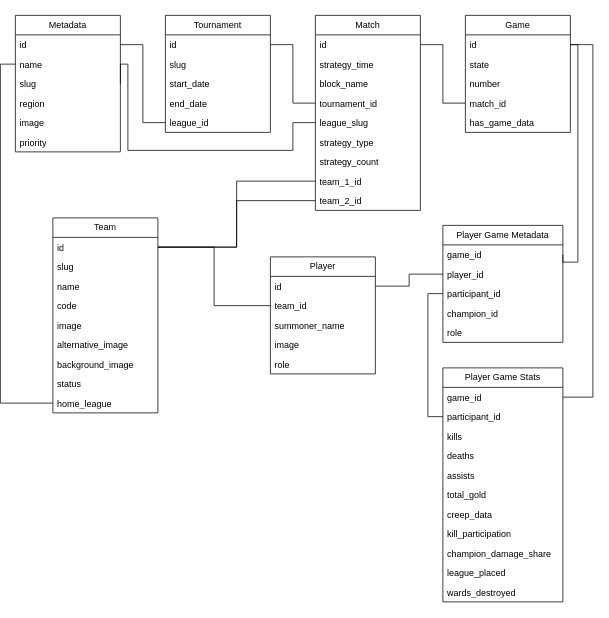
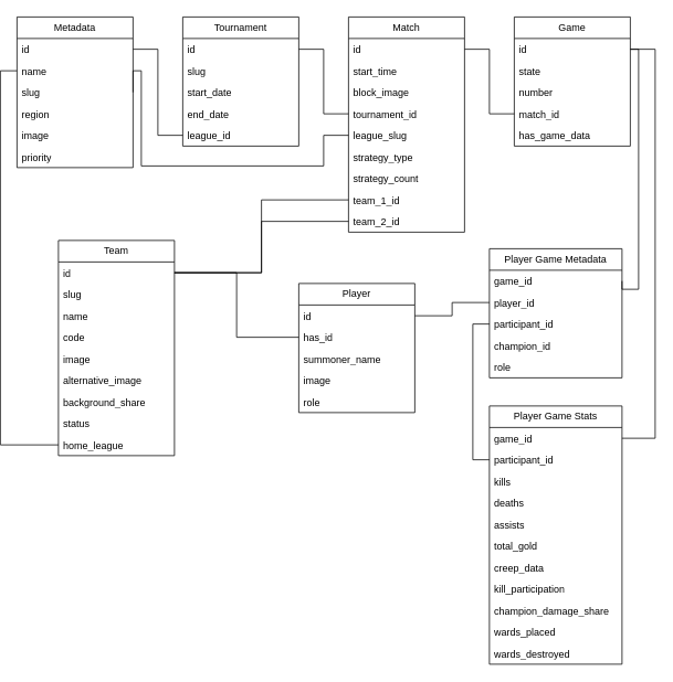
  <mxCell id="0" />
  <mxCell id="1" parent="0" />
  <mxCell id="2" value="Metadata" style="swimlane;fontStyle=0;childLayout=stackLayout;horizontal=1;startSize=26;fillColor=none;horizontalStack=0;resizeParent=1;resizeParentMax=0;resizeLast=0;collapsible=1;marginBottom=0;whiteSpace=wrap;html=1;" parent="1" vertex="1"><mxGeometry x="20" y="20" width="140" height="182" as="geometry" /></mxCell>
  <mxCell id="3" value="id" style="text;strokeColor=none;fillColor=none;align=left;verticalAlign=top;spacingLeft=4;spacingRight=4;overflow=hidden;rotatable=0;points=[[0,0.5],[1,0.5]];portConstraint=eastwest;whiteSpace=wrap;html=1;" parent="2" vertex="1"><mxGeometry y="26" width="140" height="26" as="geometry" /></mxCell>
  <mxCell id="4" value="name" style="text;strokeColor=none;fillColor=none;align=left;verticalAlign=top;spacingLeft=4;spacingRight=4;overflow=hidden;rotatable=0;points=[[0,0.5],[1,0.5]];portConstraint=eastwest;whiteSpace=wrap;html=1;" parent="2" vertex="1"><mxGeometry y="52" width="140" height="26" as="geometry" /></mxCell>
  <mxCell id="5" value="slug" style="text;strokeColor=none;fillColor=none;align=left;verticalAlign=top;spacingLeft=4;spacingRight=4;overflow=hidden;rotatable=0;points=[[0,0.5],[1,0.5]];portConstraint=eastwest;whiteSpace=wrap;html=1;" parent="2" vertex="1"><mxGeometry y="78" width="140" height="26" as="geometry" /></mxCell>
  <mxCell id="6" value="region" style="text;strokeColor=none;fillColor=none;align=left;verticalAlign=top;spacingLeft=4;spacingRight=4;overflow=hidden;rotatable=0;points=[[0,0.5],[1,0.5]];portConstraint=eastwest;whiteSpace=wrap;html=1;" parent="2" vertex="1"><mxGeometry y="104" width="140" height="26" as="geometry" /></mxCell>
  <mxCell id="7" value="image" style="text;strokeColor=none;fillColor=none;align=left;verticalAlign=top;spacingLeft=4;spacingRight=4;overflow=hidden;rotatable=0;points=[[0,0.5],[1,0.5]];portConstraint=eastwest;whiteSpace=wrap;html=1;" parent="2" vertex="1"><mxGeometry y="130" width="140" height="26" as="geometry" /></mxCell>
  <mxCell id="8" value="priority" style="text;strokeColor=none;fillColor=none;align=left;verticalAlign=top;spacingLeft=4;spacingRight=4;overflow=hidden;rotatable=0;points=[[0,0.5],[1,0.5]];portConstraint=eastwest;whiteSpace=wrap;html=1;" parent="2" vertex="1"><mxGeometry y="156" width="140" height="26" as="geometry" /></mxCell>
  <mxCell id="9" value="Tournament" style="swimlane;fontStyle=0;childLayout=stackLayout;horizontal=1;startSize=26;fillColor=none;horizontalStack=0;resizeParent=1;resizeParentMax=0;resizeLast=0;collapsible=1;marginBottom=0;whiteSpace=wrap;html=1;" parent="1" vertex="1"><mxGeometry x="220" y="20" width="140" height="156" as="geometry" /></mxCell>
  <mxCell id="10" value="id" style="text;strokeColor=none;fillColor=none;align=left;verticalAlign=top;spacingLeft=4;spacingRight=4;overflow=hidden;rotatable=0;points=[[0,0.5],[1,0.5]];portConstraint=eastwest;whiteSpace=wrap;html=1;" parent="9" vertex="1"><mxGeometry y="26" width="140" height="26" as="geometry" /></mxCell>
  <mxCell id="11" value="slug" style="text;strokeColor=none;fillColor=none;align=left;verticalAlign=top;spacingLeft=4;spacingRight=4;overflow=hidden;rotatable=0;points=[[0,0.5],[1,0.5]];portConstraint=eastwest;whiteSpace=wrap;html=1;" parent="9" vertex="1"><mxGeometry y="52" width="140" height="26" as="geometry" /></mxCell>
  <mxCell id="12" value="start_date" style="text;strokeColor=none;fillColor=none;align=left;verticalAlign=top;spacingLeft=4;spacingRight=4;overflow=hidden;rotatable=0;points=[[0,0.5],[1,0.5]];portConstraint=eastwest;whiteSpace=wrap;html=1;" parent="9" vertex="1"><mxGeometry y="78" width="140" height="26" as="geometry" /></mxCell>
  <mxCell id="13" value="end_date" style="text;strokeColor=none;fillColor=none;align=left;verticalAlign=top;spacingLeft=4;spacingRight=4;overflow=hidden;rotatable=0;points=[[0,0.5],[1,0.5]];portConstraint=eastwest;whiteSpace=wrap;html=1;" parent="9" vertex="1"><mxGeometry y="104" width="140" height="26" as="geometry" /></mxCell>
  <mxCell id="14" value="league_id" style="text;strokeColor=none;fillColor=none;align=left;verticalAlign=top;spacingLeft=4;spacingRight=4;overflow=hidden;rotatable=0;points=[[0,0.5],[1,0.5]];portConstraint=eastwest;whiteSpace=wrap;html=1;" parent="9" vertex="1"><mxGeometry y="130" width="140" height="26" as="geometry" /></mxCell>
  <mxCell id="15" style="edgeStyle=orthogonalEdgeStyle;rounded=0;orthogonalLoop=1;jettySize=auto;html=1;exitX=1;exitY=0.5;exitDx=0;exitDy=0;entryX=0;entryY=0.5;entryDx=0;entryDy=0;startArrow=none;startFill=0;endArrow=none;endFill=0;" parent="1" source="3" target="14" edge="1"><mxGeometry relative="1" as="geometry" /></mxCell>
  <mxCell id="16" value="Match" style="swimlane;fontStyle=0;childLayout=stackLayout;horizontal=1;startSize=26;fillColor=none;horizontalStack=0;resizeParent=1;resizeParentMax=0;resizeLast=0;collapsible=1;marginBottom=0;whiteSpace=wrap;html=1;" parent="1" vertex="1"><mxGeometry x="420" y="20" width="140" height="260" as="geometry" /></mxCell>
  <mxCell id="17" value="id" style="text;strokeColor=none;fillColor=none;align=left;verticalAlign=top;spacingLeft=4;spacingRight=4;overflow=hidden;rotatable=0;points=[[0,0.5],[1,0.5]];portConstraint=eastwest;whiteSpace=wrap;html=1;" parent="16" vertex="1"><mxGeometry y="26" width="140" height="26" as="geometry" /></mxCell>
- <mxCell id="18" value="strategy_time" style="text;strokeColor=none;fillColor=none;align=left;verticalAlign=top;spacingLeft=4;spacingRight=4;overflow=hidden;rotatable=0;points=[[0,0.5],[1,0.5]];portConstraint=eastwest;whiteSpace=wrap;html=1;" parent="16" vertex="1"><mxGeometry y="52" width="140" height="26" as="geometry" /></mxCell>
- <mxCell id="19" value="block_name" style="text;strokeColor=none;fillColor=none;align=left;verticalAlign=top;spacingLeft=4;spacingRight=4;overflow=hidden;rotatable=0;points=[[0,0.5],[1,0.5]];portConstraint=eastwest;whiteSpace=wrap;html=1;" parent="16" vertex="1"><mxGeometry y="78" width="140" height="26" as="geometry" /></mxCell>
+ <mxCell id="18" value="start_time" style="text;strokeColor=none;fillColor=none;align=left;verticalAlign=top;spacingLeft=4;spacingRight=4;overflow=hidden;rotatable=0;points=[[0,0.5],[1,0.5]];portConstraint=eastwest;whiteSpace=wrap;html=1;" parent="16" vertex="1"><mxGeometry y="52" width="140" height="26" as="geometry" /></mxCell>
+ <mxCell id="19" value="block_image" style="text;strokeColor=none;fillColor=none;align=left;verticalAlign=top;spacingLeft=4;spacingRight=4;overflow=hidden;rotatable=0;points=[[0,0.5],[1,0.5]];portConstraint=eastwest;whiteSpace=wrap;html=1;" parent="16" vertex="1"><mxGeometry y="78" width="140" height="26" as="geometry" /></mxCell>
  <mxCell id="20" value="tournament_id" style="text;strokeColor=none;fillColor=none;align=left;verticalAlign=top;spacingLeft=4;spacingRight=4;overflow=hidden;rotatable=0;points=[[0,0.5],[1,0.5]];portConstraint=eastwest;whiteSpace=wrap;html=1;" parent="16" vertex="1"><mxGeometry y="104" width="140" height="26" as="geometry" /></mxCell>
  <mxCell id="21" value="league_slug" style="text;strokeColor=none;fillColor=none;align=left;verticalAlign=top;spacingLeft=4;spacingRight=4;overflow=hidden;rotatable=0;points=[[0,0.5],[1,0.5]];portConstraint=eastwest;whiteSpace=wrap;html=1;" parent="16" vertex="1"><mxGeometry y="130" width="140" height="26" as="geometry" /></mxCell>
  <mxCell id="22" value="strategy_type" style="text;strokeColor=none;fillColor=none;align=left;verticalAlign=top;spacingLeft=4;spacingRight=4;overflow=hidden;rotatable=0;points=[[0,0.5],[1,0.5]];portConstraint=eastwest;whiteSpace=wrap;html=1;" parent="16" vertex="1"><mxGeometry y="156" width="140" height="26" as="geometry" /></mxCell>
  <mxCell id="23" value="strategy_count" style="text;strokeColor=none;fillColor=none;align=left;verticalAlign=top;spacingLeft=4;spacingRight=4;overflow=hidden;rotatable=0;points=[[0,0.5],[1,0.5]];portConstraint=eastwest;whiteSpace=wrap;html=1;" parent="16" vertex="1"><mxGeometry y="182" width="140" height="26" as="geometry" /></mxCell>
  <mxCell id="24" value="team_1_id" style="text;strokeColor=none;fillColor=none;align=left;verticalAlign=top;spacingLeft=4;spacingRight=4;overflow=hidden;rotatable=0;points=[[0,0.5],[1,0.5]];portConstraint=eastwest;whiteSpace=wrap;html=1;" parent="16" vertex="1"><mxGeometry y="208" width="140" height="26" as="geometry" /></mxCell>
  <mxCell id="25" value="team_2_id" style="text;strokeColor=none;fillColor=none;align=left;verticalAlign=top;spacingLeft=4;spacingRight=4;overflow=hidden;rotatable=0;points=[[0,0.5],[1,0.5]];portConstraint=eastwest;whiteSpace=wrap;html=1;" parent="16" vertex="1"><mxGeometry y="234" width="140" height="26" as="geometry" /></mxCell>
  <mxCell id="26" style="edgeStyle=orthogonalEdgeStyle;rounded=0;orthogonalLoop=1;jettySize=auto;html=1;entryX=0;entryY=0.5;entryDx=0;entryDy=0;endArrow=none;endFill=0;" parent="1" source="10" target="20" edge="1"><mxGeometry relative="1" as="geometry" /></mxCell>
  <mxCell id="27" style="edgeStyle=orthogonalEdgeStyle;rounded=0;orthogonalLoop=1;jettySize=auto;html=1;exitX=1;exitY=0.5;exitDx=0;exitDy=0;entryX=0;entryY=0.5;entryDx=0;entryDy=0;endArrow=none;endFill=0;" parent="1" source="5" target="21" edge="1"><mxGeometry relative="1" as="geometry"><Array as="points"><mxPoint x="170" y="85" /><mxPoint x="170" y="200" /><mxPoint x="390" y="200" /><mxPoint x="390" y="163" /></Array></mxGeometry></mxCell>
  <mxCell id="28" value="Game" style="swimlane;fontStyle=0;childLayout=stackLayout;horizontal=1;startSize=26;fillColor=none;horizontalStack=0;resizeParent=1;resizeParentMax=0;resizeLast=0;collapsible=1;marginBottom=0;whiteSpace=wrap;html=1;" parent="1" vertex="1"><mxGeometry x="620" y="20" width="140" height="156" as="geometry" /></mxCell>
  <mxCell id="29" value="id" style="text;strokeColor=none;fillColor=none;align=left;verticalAlign=top;spacingLeft=4;spacingRight=4;overflow=hidden;rotatable=0;points=[[0,0.5],[1,0.5]];portConstraint=eastwest;whiteSpace=wrap;html=1;" parent="28" vertex="1"><mxGeometry y="26" width="140" height="26" as="geometry" /></mxCell>
  <mxCell id="30" value="state" style="text;strokeColor=none;fillColor=none;align=left;verticalAlign=top;spacingLeft=4;spacingRight=4;overflow=hidden;rotatable=0;points=[[0,0.5],[1,0.5]];portConstraint=eastwest;whiteSpace=wrap;html=1;" parent="28" vertex="1"><mxGeometry y="52" width="140" height="26" as="geometry" /></mxCell>
  <mxCell id="31" value="number" style="text;strokeColor=none;fillColor=none;align=left;verticalAlign=top;spacingLeft=4;spacingRight=4;overflow=hidden;rotatable=0;points=[[0,0.5],[1,0.5]];portConstraint=eastwest;whiteSpace=wrap;html=1;" parent="28" vertex="1"><mxGeometry y="78" width="140" height="26" as="geometry" /></mxCell>
  <mxCell id="32" value="match_id" style="text;strokeColor=none;fillColor=none;align=left;verticalAlign=top;spacingLeft=4;spacingRight=4;overflow=hidden;rotatable=0;points=[[0,0.5],[1,0.5]];portConstraint=eastwest;whiteSpace=wrap;html=1;" parent="28" vertex="1"><mxGeometry y="104" width="140" height="26" as="geometry" /></mxCell>
  <mxCell id="33" value="has_game_data" style="text;strokeColor=none;fillColor=none;align=left;verticalAlign=top;spacingLeft=4;spacingRight=4;overflow=hidden;rotatable=0;points=[[0,0.5],[1,0.5]];portConstraint=eastwest;whiteSpace=wrap;html=1;" parent="28" vertex="1"><mxGeometry y="130" width="140" height="26" as="geometry" /></mxCell>
  <mxCell id="34" style="edgeStyle=orthogonalEdgeStyle;rounded=0;orthogonalLoop=1;jettySize=auto;html=1;exitX=1;exitY=0.5;exitDx=0;exitDy=0;entryX=0;entryY=0.5;entryDx=0;entryDy=0;endArrow=none;endFill=0;" parent="1" source="17" target="32" edge="1"><mxGeometry relative="1" as="geometry" /></mxCell>
  <mxCell id="35" value="Team" style="swimlane;fontStyle=0;childLayout=stackLayout;horizontal=1;startSize=26;fillColor=none;horizontalStack=0;resizeParent=1;resizeParentMax=0;resizeLast=0;collapsible=1;marginBottom=0;whiteSpace=wrap;html=1;" parent="1" vertex="1"><mxGeometry x="70" y="290" width="140" height="260" as="geometry" /></mxCell>
  <mxCell id="36" value="id" style="text;strokeColor=none;fillColor=none;align=left;verticalAlign=top;spacingLeft=4;spacingRight=4;overflow=hidden;rotatable=0;points=[[0,0.5],[1,0.5]];portConstraint=eastwest;whiteSpace=wrap;html=1;" parent="35" vertex="1"><mxGeometry y="26" width="140" height="26" as="geometry" /></mxCell>
  <mxCell id="37" value="slug" style="text;strokeColor=none;fillColor=none;align=left;verticalAlign=top;spacingLeft=4;spacingRight=4;overflow=hidden;rotatable=0;points=[[0,0.5],[1,0.5]];portConstraint=eastwest;whiteSpace=wrap;html=1;" parent="35" vertex="1"><mxGeometry y="52" width="140" height="26" as="geometry" /></mxCell>
  <mxCell id="38" value="name" style="text;strokeColor=none;fillColor=none;align=left;verticalAlign=top;spacingLeft=4;spacingRight=4;overflow=hidden;rotatable=0;points=[[0,0.5],[1,0.5]];portConstraint=eastwest;whiteSpace=wrap;html=1;" parent="35" vertex="1"><mxGeometry y="78" width="140" height="26" as="geometry" /></mxCell>
  <mxCell id="39" value="code" style="text;strokeColor=none;fillColor=none;align=left;verticalAlign=top;spacingLeft=4;spacingRight=4;overflow=hidden;rotatable=0;points=[[0,0.5],[1,0.5]];portConstraint=eastwest;whiteSpace=wrap;html=1;" parent="35" vertex="1"><mxGeometry y="104" width="140" height="26" as="geometry" /></mxCell>
  <mxCell id="40" value="image" style="text;strokeColor=none;fillColor=none;align=left;verticalAlign=top;spacingLeft=4;spacingRight=4;overflow=hidden;rotatable=0;points=[[0,0.5],[1,0.5]];portConstraint=eastwest;whiteSpace=wrap;html=1;" parent="35" vertex="1"><mxGeometry y="130" width="140" height="26" as="geometry" /></mxCell>
  <mxCell id="41" value="alternative_image" style="text;strokeColor=none;fillColor=none;align=left;verticalAlign=top;spacingLeft=4;spacingRight=4;overflow=hidden;rotatable=0;points=[[0,0.5],[1,0.5]];portConstraint=eastwest;whiteSpace=wrap;html=1;" parent="35" vertex="1"><mxGeometry y="156" width="140" height="26" as="geometry" /></mxCell>
- <mxCell id="42" value="background_image" style="text;strokeColor=none;fillColor=none;align=left;verticalAlign=top;spacingLeft=4;spacingRight=4;overflow=hidden;rotatable=0;points=[[0,0.5],[1,0.5]];portConstraint=eastwest;whiteSpace=wrap;html=1;" parent="35" vertex="1"><mxGeometry y="182" width="140" height="26" as="geometry" /></mxCell>
+ <mxCell id="42" value="background_share" style="text;strokeColor=none;fillColor=none;align=left;verticalAlign=top;spacingLeft=4;spacingRight=4;overflow=hidden;rotatable=0;points=[[0,0.5],[1,0.5]];portConstraint=eastwest;whiteSpace=wrap;html=1;" parent="35" vertex="1"><mxGeometry y="182" width="140" height="26" as="geometry" /></mxCell>
  <mxCell id="43" value="status" style="text;strokeColor=none;fillColor=none;align=left;verticalAlign=top;spacingLeft=4;spacingRight=4;overflow=hidden;rotatable=0;points=[[0,0.5],[1,0.5]];portConstraint=eastwest;whiteSpace=wrap;html=1;" parent="35" vertex="1"><mxGeometry y="208" width="140" height="26" as="geometry" /></mxCell>
  <mxCell id="44" value="home_league" style="text;strokeColor=none;fillColor=none;align=left;verticalAlign=top;spacingLeft=4;spacingRight=4;overflow=hidden;rotatable=0;points=[[0,0.5],[1,0.5]];portConstraint=eastwest;whiteSpace=wrap;html=1;" parent="35" vertex="1"><mxGeometry y="234" width="140" height="26" as="geometry" /></mxCell>
  <mxCell id="45" style="edgeStyle=orthogonalEdgeStyle;rounded=0;orthogonalLoop=1;jettySize=auto;html=1;exitX=0;exitY=0.5;exitDx=0;exitDy=0;endArrow=none;endFill=0;" parent="1" source="24" target="36" edge="1"><mxGeometry relative="1" as="geometry" /></mxCell>
  <mxCell id="46" style="edgeStyle=orthogonalEdgeStyle;rounded=0;orthogonalLoop=1;jettySize=auto;html=1;entryX=1;entryY=0.5;entryDx=0;entryDy=0;endArrow=none;endFill=0;" parent="1" source="25" target="36" edge="1"><mxGeometry relative="1" as="geometry" /></mxCell>
  <mxCell id="47" style="edgeStyle=orthogonalEdgeStyle;rounded=0;orthogonalLoop=1;jettySize=auto;html=1;exitX=0;exitY=0.5;exitDx=0;exitDy=0;endArrow=none;endFill=0;" parent="1" source="4" target="44" edge="1"><mxGeometry relative="1" as="geometry" /></mxCell>
  <mxCell id="48" value="Player" style="swimlane;fontStyle=0;childLayout=stackLayout;horizontal=1;startSize=26;fillColor=none;horizontalStack=0;resizeParent=1;resizeParentMax=0;resizeLast=0;collapsible=1;marginBottom=0;whiteSpace=wrap;html=1;" parent="1" vertex="1"><mxGeometry x="360" y="342" width="140" height="156" as="geometry" /></mxCell>
  <mxCell id="49" value="id" style="text;strokeColor=none;fillColor=none;align=left;verticalAlign=top;spacingLeft=4;spacingRight=4;overflow=hidden;rotatable=0;points=[[0,0.5],[1,0.5]];portConstraint=eastwest;whiteSpace=wrap;html=1;" parent="48" vertex="1"><mxGeometry y="26" width="140" height="26" as="geometry" /></mxCell>
- <mxCell id="50" value="team_id" style="text;strokeColor=none;fillColor=none;align=left;verticalAlign=top;spacingLeft=4;spacingRight=4;overflow=hidden;rotatable=0;points=[[0,0.5],[1,0.5]];portConstraint=eastwest;whiteSpace=wrap;html=1;" parent="48" vertex="1"><mxGeometry y="52" width="140" height="26" as="geometry" /></mxCell>
+ <mxCell id="50" value="has_id" style="text;strokeColor=none;fillColor=none;align=left;verticalAlign=top;spacingLeft=4;spacingRight=4;overflow=hidden;rotatable=0;points=[[0,0.5],[1,0.5]];portConstraint=eastwest;whiteSpace=wrap;html=1;" parent="48" vertex="1"><mxGeometry y="52" width="140" height="26" as="geometry" /></mxCell>
  <mxCell id="51" value="summoner_name" style="text;strokeColor=none;fillColor=none;align=left;verticalAlign=top;spacingLeft=4;spacingRight=4;overflow=hidden;rotatable=0;points=[[0,0.5],[1,0.5]];portConstraint=eastwest;whiteSpace=wrap;html=1;" parent="48" vertex="1"><mxGeometry y="78" width="140" height="26" as="geometry" /></mxCell>
  <mxCell id="52" value="image" style="text;strokeColor=none;fillColor=none;align=left;verticalAlign=top;spacingLeft=4;spacingRight=4;overflow=hidden;rotatable=0;points=[[0,0.5],[1,0.5]];portConstraint=eastwest;whiteSpace=wrap;html=1;" parent="48" vertex="1"><mxGeometry y="104" width="140" height="26" as="geometry" /></mxCell>
  <mxCell id="53" value="role" style="text;strokeColor=none;fillColor=none;align=left;verticalAlign=top;spacingLeft=4;spacingRight=4;overflow=hidden;rotatable=0;points=[[0,0.5],[1,0.5]];portConstraint=eastwest;whiteSpace=wrap;html=1;" parent="48" vertex="1"><mxGeometry y="130" width="140" height="26" as="geometry" /></mxCell>
  <mxCell id="54" value="Player Game Metadata" style="swimlane;fontStyle=0;childLayout=stackLayout;horizontal=1;startSize=26;fillColor=none;horizontalStack=0;resizeParent=1;resizeParentMax=0;resizeLast=0;collapsible=1;marginBottom=0;whiteSpace=wrap;html=1;" parent="1" vertex="1"><mxGeometry x="590" y="300" width="160" height="156" as="geometry" /></mxCell>
  <mxCell id="55" value="game_id" style="text;strokeColor=none;fillColor=none;align=left;verticalAlign=top;spacingLeft=4;spacingRight=4;overflow=hidden;rotatable=0;points=[[0,0.5],[1,0.5]];portConstraint=eastwest;whiteSpace=wrap;html=1;" parent="54" vertex="1"><mxGeometry y="26" width="160" height="26" as="geometry" /></mxCell>
  <mxCell id="56" value="player_id" style="text;strokeColor=none;fillColor=none;align=left;verticalAlign=top;spacingLeft=4;spacingRight=4;overflow=hidden;rotatable=0;points=[[0,0.5],[1,0.5]];portConstraint=eastwest;whiteSpace=wrap;html=1;" parent="54" vertex="1"><mxGeometry y="52" width="160" height="26" as="geometry" /></mxCell>
  <mxCell id="57" value="participant_id" style="text;strokeColor=none;fillColor=none;align=left;verticalAlign=top;spacingLeft=4;spacingRight=4;overflow=hidden;rotatable=0;points=[[0,0.5],[1,0.5]];portConstraint=eastwest;whiteSpace=wrap;html=1;" parent="54" vertex="1"><mxGeometry y="78" width="160" height="26" as="geometry" /></mxCell>
  <mxCell id="58" value="champion_id" style="text;strokeColor=none;fillColor=none;align=left;verticalAlign=top;spacingLeft=4;spacingRight=4;overflow=hidden;rotatable=0;points=[[0,0.5],[1,0.5]];portConstraint=eastwest;whiteSpace=wrap;html=1;" parent="54" vertex="1"><mxGeometry y="104" width="160" height="26" as="geometry" /></mxCell>
  <mxCell id="59" value="role" style="text;strokeColor=none;fillColor=none;align=left;verticalAlign=top;spacingLeft=4;spacingRight=4;overflow=hidden;rotatable=0;points=[[0,0.5],[1,0.5]];portConstraint=eastwest;whiteSpace=wrap;html=1;" parent="54" vertex="1"><mxGeometry y="130" width="160" height="26" as="geometry" /></mxCell>
  <mxCell id="60" style="edgeStyle=orthogonalEdgeStyle;rounded=0;orthogonalLoop=1;jettySize=auto;html=1;exitX=1;exitY=0.5;exitDx=0;exitDy=0;endArrow=none;endFill=0;" parent="1" source="49" target="56" edge="1"><mxGeometry relative="1" as="geometry" /></mxCell>
  <mxCell id="61" style="edgeStyle=orthogonalEdgeStyle;rounded=0;orthogonalLoop=1;jettySize=auto;html=1;entryX=1;entryY=0.5;entryDx=0;entryDy=0;endArrow=none;endFill=0;" parent="1" source="29" target="55" edge="1"><mxGeometry relative="1" as="geometry"><mxPoint x="780" y="350" as="targetPoint" /><Array as="points"><mxPoint x="770" y="59" /><mxPoint x="770" y="349" /></Array></mxGeometry></mxCell>
  <mxCell id="62" value="Player Game Stats" style="swimlane;fontStyle=0;childLayout=stackLayout;horizontal=1;startSize=26;fillColor=none;horizontalStack=0;resizeParent=1;resizeParentMax=0;resizeLast=0;collapsible=1;marginBottom=0;whiteSpace=wrap;html=1;" parent="1" vertex="1"><mxGeometry x="590" y="490" width="160" height="312" as="geometry" /></mxCell>
  <mxCell id="63" value="game_id" style="text;strokeColor=none;fillColor=none;align=left;verticalAlign=top;spacingLeft=4;spacingRight=4;overflow=hidden;rotatable=0;points=[[0,0.5],[1,0.5]];portConstraint=eastwest;whiteSpace=wrap;html=1;" parent="62" vertex="1"><mxGeometry y="26" width="160" height="26" as="geometry" /></mxCell>
  <mxCell id="64" value="participant_id" style="text;strokeColor=none;fillColor=none;align=left;verticalAlign=top;spacingLeft=4;spacingRight=4;overflow=hidden;rotatable=0;points=[[0,0.5],[1,0.5]];portConstraint=eastwest;whiteSpace=wrap;html=1;" parent="62" vertex="1"><mxGeometry y="52" width="160" height="26" as="geometry" /></mxCell>
  <mxCell id="65" value="kills" style="text;strokeColor=none;fillColor=none;align=left;verticalAlign=top;spacingLeft=4;spacingRight=4;overflow=hidden;rotatable=0;points=[[0,0.5],[1,0.5]];portConstraint=eastwest;whiteSpace=wrap;html=1;" parent="62" vertex="1"><mxGeometry y="78" width="160" height="26" as="geometry" /></mxCell>
  <mxCell id="66" value="deaths" style="text;strokeColor=none;fillColor=none;align=left;verticalAlign=top;spacingLeft=4;spacingRight=4;overflow=hidden;rotatable=0;points=[[0,0.5],[1,0.5]];portConstraint=eastwest;whiteSpace=wrap;html=1;" parent="62" vertex="1"><mxGeometry y="104" width="160" height="26" as="geometry" /></mxCell>
  <mxCell id="67" value="assists" style="text;strokeColor=none;fillColor=none;align=left;verticalAlign=top;spacingLeft=4;spacingRight=4;overflow=hidden;rotatable=0;points=[[0,0.5],[1,0.5]];portConstraint=eastwest;whiteSpace=wrap;html=1;" parent="62" vertex="1"><mxGeometry y="130" width="160" height="26" as="geometry" /></mxCell>
  <mxCell id="68" value="total_gold" style="text;strokeColor=none;fillColor=none;align=left;verticalAlign=top;spacingLeft=4;spacingRight=4;overflow=hidden;rotatable=0;points=[[0,0.5],[1,0.5]];portConstraint=eastwest;whiteSpace=wrap;html=1;" parent="62" vertex="1"><mxGeometry y="156" width="160" height="26" as="geometry" /></mxCell>
  <mxCell id="69" value="creep_data" style="text;strokeColor=none;fillColor=none;align=left;verticalAlign=top;spacingLeft=4;spacingRight=4;overflow=hidden;rotatable=0;points=[[0,0.5],[1,0.5]];portConstraint=eastwest;whiteSpace=wrap;html=1;" parent="62" vertex="1"><mxGeometry y="182" width="160" height="26" as="geometry" /></mxCell>
  <mxCell id="70" value="kill_participation" style="text;strokeColor=none;fillColor=none;align=left;verticalAlign=top;spacingLeft=4;spacingRight=4;overflow=hidden;rotatable=0;points=[[0,0.5],[1,0.5]];portConstraint=eastwest;whiteSpace=wrap;html=1;" parent="62" vertex="1"><mxGeometry y="208" width="160" height="26" as="geometry" /></mxCell>
  <mxCell id="71" value="champion_damage_share" style="text;strokeColor=none;fillColor=none;align=left;verticalAlign=top;spacingLeft=4;spacingRight=4;overflow=hidden;rotatable=0;points=[[0,0.5],[1,0.5]];portConstraint=eastwest;whiteSpace=wrap;html=1;" parent="62" vertex="1"><mxGeometry y="234" width="160" height="26" as="geometry" /></mxCell>
- <mxCell id="72" value="league_placed" style="text;strokeColor=none;fillColor=none;align=left;verticalAlign=top;spacingLeft=4;spacingRight=4;overflow=hidden;rotatable=0;points=[[0,0.5],[1,0.5]];portConstraint=eastwest;whiteSpace=wrap;html=1;" parent="62" vertex="1"><mxGeometry y="260" width="160" height="26" as="geometry" /></mxCell>
+ <mxCell id="72" value="wards_placed" style="text;strokeColor=none;fillColor=none;align=left;verticalAlign=top;spacingLeft=4;spacingRight=4;overflow=hidden;rotatable=0;points=[[0,0.5],[1,0.5]];portConstraint=eastwest;whiteSpace=wrap;html=1;" parent="62" vertex="1"><mxGeometry y="260" width="160" height="26" as="geometry" /></mxCell>
  <mxCell id="73" value="wards_destroyed" style="text;strokeColor=none;fillColor=none;align=left;verticalAlign=top;spacingLeft=4;spacingRight=4;overflow=hidden;rotatable=0;points=[[0,0.5],[1,0.5]];portConstraint=eastwest;whiteSpace=wrap;html=1;" parent="62" vertex="1"><mxGeometry y="286" width="160" height="26" as="geometry" /></mxCell>
  <mxCell id="74" style="edgeStyle=orthogonalEdgeStyle;rounded=0;orthogonalLoop=1;jettySize=auto;html=1;exitX=1;exitY=0.5;exitDx=0;exitDy=0;entryX=1;entryY=0.5;entryDx=0;entryDy=0;endArrow=none;endFill=0;" parent="1" source="29" target="63" edge="1"><mxGeometry relative="1" as="geometry"><Array as="points"><mxPoint x="790" y="59" /><mxPoint x="790" y="529" /></Array></mxGeometry></mxCell>
  <mxCell id="75" style="edgeStyle=orthogonalEdgeStyle;rounded=0;orthogonalLoop=1;jettySize=auto;html=1;exitX=0;exitY=0.5;exitDx=0;exitDy=0;entryX=0;entryY=0.5;entryDx=0;entryDy=0;endArrow=none;endFill=0;" parent="1" source="57" target="64" edge="1"><mxGeometry relative="1" as="geometry" /></mxCell>
  <mxCell id="76" style="edgeStyle=orthogonalEdgeStyle;rounded=0;orthogonalLoop=1;jettySize=auto;html=1;exitX=1;exitY=0.5;exitDx=0;exitDy=0;endArrow=none;endFill=0;" parent="1" source="36" target="50" edge="1"><mxGeometry relative="1" as="geometry" /></mxCell>
